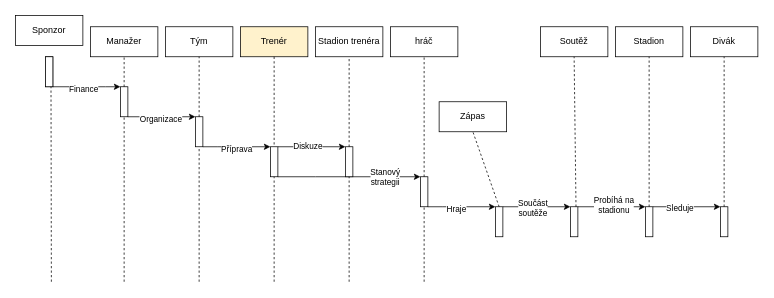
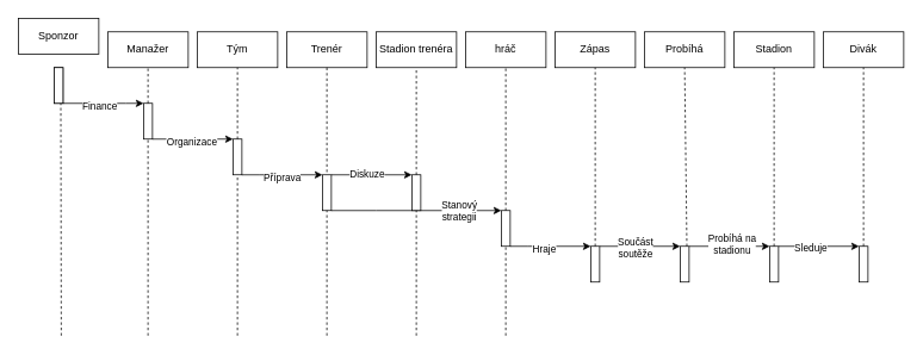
  <mxCell id="0" />
  <mxCell id="1" parent="0" />
  <mxCell id="2" value="Sponzor" style="rounded=0;whiteSpace=wrap;html=1;" vertex="1" parent="1"><mxGeometry x="20" y="20" width="90" height="40" as="geometry" /></mxCell>
  <mxCell id="3" value="Divák" style="rounded=0;whiteSpace=wrap;html=1;" vertex="1" parent="1"><mxGeometry x="920" y="35" width="90" height="40" as="geometry" /></mxCell>
  <mxCell id="4" value="Stadion" style="rounded=0;whiteSpace=wrap;html=1;" vertex="1" parent="1"><mxGeometry x="820" y="35" width="90" height="40" as="geometry" /></mxCell>
- <mxCell id="5" value="Soutěž" style="rounded=0;whiteSpace=wrap;html=1;" vertex="1" parent="1"><mxGeometry x="720" y="35" width="90" height="40" as="geometry" /></mxCell>
- <mxCell id="6" value="Zápas" style="rounded=0;whiteSpace=wrap;html=1;" vertex="1" parent="1"><mxGeometry x="585" y="135" width="90" height="40" as="geometry" /></mxCell>
+ <mxCell id="5" value="Probíhá" style="rounded=0;whiteSpace=wrap;html=1;" vertex="1" parent="1"><mxGeometry x="720" y="35" width="90" height="40" as="geometry" /></mxCell>
+ <mxCell id="6" value="Zápas" style="rounded=0;whiteSpace=wrap;html=1;" vertex="1" parent="1"><mxGeometry x="620" y="35" width="90" height="40" as="geometry" /></mxCell>
  <mxCell id="7" value="hráč" style="rounded=0;whiteSpace=wrap;html=1;" vertex="1" parent="1"><mxGeometry x="520" y="35" width="90" height="40" as="geometry" /></mxCell>
  <mxCell id="8" value="Stadion trenéra" style="rounded=0;whiteSpace=wrap;html=1;" vertex="1" parent="1"><mxGeometry x="420" y="35" width="90" height="40" as="geometry" /></mxCell>
- <mxCell id="9" value="Trenér" style="rounded=0;whiteSpace=wrap;html=1;fillColor=#fff2cc;" vertex="1" parent="1"><mxGeometry x="320" y="35" width="90" height="40" as="geometry" /></mxCell>
+ <mxCell id="9" value="Trenér" style="rounded=0;whiteSpace=wrap;html=1;" vertex="1" parent="1"><mxGeometry x="320" y="35" width="90" height="40" as="geometry" /></mxCell>
  <mxCell id="10" value="Tým" style="rounded=0;whiteSpace=wrap;html=1;" vertex="1" parent="1"><mxGeometry x="220" y="35" width="90" height="40" as="geometry" /></mxCell>
  <mxCell id="11" value="Manažer" style="rounded=0;whiteSpace=wrap;html=1;" vertex="1" parent="1"><mxGeometry x="120" y="35" width="90" height="40" as="geometry" /></mxCell>
  <mxCell id="12" value="" style="rounded=0;whiteSpace=wrap;html=1;" vertex="1" parent="1"><mxGeometry x="60" y="75" width="10" height="40" as="geometry" /></mxCell>
  <mxCell id="13" style="edgeStyle=orthogonalEdgeStyle;rounded=0;orthogonalLoop=1;jettySize=auto;html=1;exitX=1;exitY=1;exitDx=0;exitDy=0;entryX=0;entryY=0;entryDx=0;entryDy=0;" edge="1" parent="1" source="15" target="22"><mxGeometry relative="1" as="geometry"><Array as="points"><mxPoint x="140" y="115" /><mxPoint x="140" y="115" /></Array></mxGeometry></mxCell>
  <mxCell id="14" value="Finance" style="edgeLabel;html=1;align=center;verticalAlign=middle;resizable=0;points=[];" vertex="1" connectable="0" parent="13"><mxGeometry x="-0.107" y="-3" relative="1" as="geometry"><mxPoint as="offset" /></mxGeometry></mxCell>
  <mxCell id="15" value="" style="rounded=0;whiteSpace=wrap;html=1;" vertex="1" parent="1"><mxGeometry x="60" y="75" width="10" height="40" as="geometry" /></mxCell>
  <mxCell id="16" style="edgeStyle=orthogonalEdgeStyle;rounded=0;orthogonalLoop=1;jettySize=auto;html=1;exitX=1;exitY=0;exitDx=0;exitDy=0;entryX=0;entryY=0;entryDx=0;entryDy=0;" edge="1" parent="1" source="18" target="19"><mxGeometry relative="1" as="geometry"><Array as="points"><mxPoint x="920" y="275" /><mxPoint x="920" y="275" /></Array></mxGeometry></mxCell>
  <mxCell id="17" value="Sleduje" style="edgeLabel;html=1;align=center;verticalAlign=middle;resizable=0;points=[];" vertex="1" connectable="0" parent="16"><mxGeometry x="-0.227" y="-1" relative="1" as="geometry"><mxPoint as="offset" /></mxGeometry></mxCell>
  <mxCell id="18" value="" style="rounded=0;whiteSpace=wrap;html=1;" vertex="1" parent="1"><mxGeometry x="860" y="275" width="10" height="40" as="geometry" /></mxCell>
  <mxCell id="19" value="" style="rounded=0;whiteSpace=wrap;html=1;" vertex="1" parent="1"><mxGeometry x="960" y="275" width="10" height="40" as="geometry" /></mxCell>
  <mxCell id="20" style="edgeStyle=orthogonalEdgeStyle;rounded=0;orthogonalLoop=1;jettySize=auto;html=1;exitX=1;exitY=1;exitDx=0;exitDy=0;entryX=0;entryY=0;entryDx=0;entryDy=0;" edge="1" parent="1" source="22" target="25"><mxGeometry relative="1" as="geometry"><Array as="points"><mxPoint x="190" y="155" /><mxPoint x="190" y="155" /></Array></mxGeometry></mxCell>
  <mxCell id="21" value="Organizace" style="edgeLabel;html=1;align=center;verticalAlign=middle;resizable=0;points=[];" vertex="1" connectable="0" parent="20"><mxGeometry x="-0.044" y="-3" relative="1" as="geometry"><mxPoint as="offset" /></mxGeometry></mxCell>
  <mxCell id="22" value="" style="rounded=0;whiteSpace=wrap;html=1;" vertex="1" parent="1"><mxGeometry x="160" y="115" width="10" height="40" as="geometry" /></mxCell>
  <mxCell id="23" style="edgeStyle=orthogonalEdgeStyle;rounded=0;orthogonalLoop=1;jettySize=auto;html=1;exitX=1;exitY=1;exitDx=0;exitDy=0;entryX=0;entryY=0;entryDx=0;entryDy=0;" edge="1" parent="1" source="25" target="30"><mxGeometry relative="1" as="geometry"><Array as="points"><mxPoint x="290" y="195" /><mxPoint x="290" y="195" /></Array></mxGeometry></mxCell>
  <mxCell id="24" value="Příprava" style="edgeLabel;html=1;align=center;verticalAlign=middle;resizable=0;points=[];" vertex="1" connectable="0" parent="23"><mxGeometry x="-0.027" y="-2" relative="1" as="geometry"><mxPoint as="offset" /></mxGeometry></mxCell>
  <mxCell id="25" value="" style="rounded=0;whiteSpace=wrap;html=1;" vertex="1" parent="1"><mxGeometry x="260" y="155" width="10" height="40" as="geometry" /></mxCell>
  <mxCell id="26" style="edgeStyle=orthogonalEdgeStyle;rounded=0;orthogonalLoop=1;jettySize=auto;html=1;exitX=1;exitY=0;exitDx=0;exitDy=0;entryX=0;entryY=0;entryDx=0;entryDy=0;" edge="1" parent="1" source="30" target="45"><mxGeometry relative="1" as="geometry"><Array as="points"><mxPoint x="410" y="195" /><mxPoint x="410" y="195" /></Array></mxGeometry></mxCell>
  <mxCell id="27" value="Diskuze" style="edgeLabel;html=1;align=center;verticalAlign=middle;resizable=0;points=[];" vertex="1" connectable="0" parent="26"><mxGeometry x="-0.138" y="1" relative="1" as="geometry"><mxPoint as="offset" /></mxGeometry></mxCell>
  <mxCell id="28" style="edgeStyle=orthogonalEdgeStyle;rounded=0;orthogonalLoop=1;jettySize=auto;html=1;exitX=1;exitY=1;exitDx=0;exitDy=0;entryX=0;entryY=0;entryDx=0;entryDy=0;" edge="1" parent="1" source="30" target="36"><mxGeometry relative="1" as="geometry"><Array as="points"><mxPoint x="420" y="235" /><mxPoint x="420" y="235" /></Array></mxGeometry></mxCell>
  <mxCell id="29" value="Stanový&lt;div&gt;strategii&lt;/div&gt;" style="edgeLabel;html=1;align=center;verticalAlign=middle;resizable=0;points=[];" vertex="1" connectable="0" parent="28"><mxGeometry x="0.499" relative="1" as="geometry"><mxPoint as="offset" /></mxGeometry></mxCell>
  <mxCell id="30" value="" style="rounded=0;whiteSpace=wrap;html=1;" vertex="1" parent="1"><mxGeometry x="360" y="195" width="10" height="40" as="geometry" /></mxCell>
  <mxCell id="31" style="edgeStyle=orthogonalEdgeStyle;rounded=0;orthogonalLoop=1;jettySize=auto;html=1;exitX=1;exitY=0;exitDx=0;exitDy=0;entryX=0;entryY=0;entryDx=0;entryDy=0;" edge="1" parent="1" source="33" target="18"><mxGeometry relative="1" as="geometry"><Array as="points"><mxPoint x="820" y="275" /><mxPoint x="820" y="275" /></Array></mxGeometry></mxCell>
  <mxCell id="32" value="Probíhá na&lt;div&gt;stadionu&lt;/div&gt;" style="edgeLabel;html=1;align=center;verticalAlign=middle;resizable=0;points=[];" vertex="1" connectable="0" parent="31"><mxGeometry x="0.04" y="3" relative="1" as="geometry"><mxPoint as="offset" /></mxGeometry></mxCell>
  <mxCell id="33" value="" style="rounded=0;whiteSpace=wrap;html=1;" vertex="1" parent="1"><mxGeometry x="760" y="275" width="10" height="40" as="geometry" /></mxCell>
  <mxCell id="34" style="edgeStyle=orthogonalEdgeStyle;rounded=0;orthogonalLoop=1;jettySize=auto;html=1;exitX=1;exitY=1;exitDx=0;exitDy=0;entryX=0;entryY=0;entryDx=0;entryDy=0;" edge="1" parent="1" source="36" target="39"><mxGeometry relative="1" as="geometry"><Array as="points"><mxPoint x="590" y="275" /><mxPoint x="590" y="275" /></Array></mxGeometry></mxCell>
  <mxCell id="35" value="Hraje" style="edgeLabel;html=1;align=center;verticalAlign=middle;resizable=0;points=[];" vertex="1" connectable="0" parent="34"><mxGeometry x="-0.182" y="-3" relative="1" as="geometry"><mxPoint as="offset" /></mxGeometry></mxCell>
  <mxCell id="36" value="" style="rounded=0;whiteSpace=wrap;html=1;" vertex="1" parent="1"><mxGeometry x="560" y="235" width="10" height="40" as="geometry" /></mxCell>
  <mxCell id="37" style="edgeStyle=orthogonalEdgeStyle;rounded=0;orthogonalLoop=1;jettySize=auto;html=1;exitX=1;exitY=0;exitDx=0;exitDy=0;entryX=0;entryY=0;entryDx=0;entryDy=0;" edge="1" parent="1" source="39" target="33"><mxGeometry relative="1" as="geometry"><Array as="points"><mxPoint x="720" y="275" /><mxPoint x="720" y="275" /></Array></mxGeometry></mxCell>
  <mxCell id="38" value="Součást&lt;div&gt;soutěže&lt;/div&gt;" style="edgeLabel;html=1;align=center;verticalAlign=middle;resizable=0;points=[];" vertex="1" connectable="0" parent="37"><mxGeometry x="-0.138" y="-1" relative="1" as="geometry"><mxPoint as="offset" /></mxGeometry></mxCell>
  <mxCell id="39" value="" style="rounded=0;whiteSpace=wrap;html=1;" vertex="1" parent="1"><mxGeometry x="660" y="275" width="10" height="40" as="geometry" /></mxCell>
  <mxCell id="40" value="" style="endArrow=none;dashed=1;html=1;rounded=0;entryX=0.5;entryY=1;entryDx=0;entryDy=0;" edge="1" parent="1" target="25"><mxGeometry width="50" height="50" relative="1" as="geometry"><mxPoint x="265" y="375" as="sourcePoint" /><mxPoint x="0" y="275" as="targetPoint" /></mxGeometry></mxCell>
  <mxCell id="41" value="" style="endArrow=none;dashed=1;html=1;rounded=0;entryX=0.5;entryY=1;entryDx=0;entryDy=0;exitX=0.5;exitY=0;exitDx=0;exitDy=0;" edge="1" parent="1" source="25" target="10"><mxGeometry width="50" height="50" relative="1" as="geometry"><mxPoint x="-50" y="325" as="sourcePoint" /><mxPoint x="0" y="275" as="targetPoint" /></mxGeometry></mxCell>
  <mxCell id="42" value="" style="endArrow=none;dashed=1;html=1;rounded=0;" edge="1" parent="1"><mxGeometry width="50" height="50" relative="1" as="geometry"><mxPoint x="165" y="375" as="sourcePoint" /><mxPoint x="165" y="155" as="targetPoint" /></mxGeometry></mxCell>
  <mxCell id="43" value="" style="endArrow=none;dashed=1;html=1;rounded=0;entryX=0.5;entryY=1;entryDx=0;entryDy=0;exitX=0.5;exitY=0;exitDx=0;exitDy=0;" edge="1" parent="1" source="22" target="11"><mxGeometry width="50" height="50" relative="1" as="geometry"><mxPoint x="-50" y="325" as="sourcePoint" /><mxPoint x="0" y="275" as="targetPoint" /></mxGeometry></mxCell>
  <mxCell id="44" value="" style="endArrow=none;dashed=1;html=1;rounded=0;entryX=0.75;entryY=1;entryDx=0;entryDy=0;" edge="1" parent="1" target="15"><mxGeometry width="50" height="50" relative="1" as="geometry"><mxPoint x="68" y="375" as="sourcePoint" /><mxPoint x="0" y="275" as="targetPoint" /></mxGeometry></mxCell>
  <mxCell id="45" value="" style="rounded=0;whiteSpace=wrap;html=1;" vertex="1" parent="1"><mxGeometry x="460" y="195" width="10" height="40" as="geometry" /></mxCell>
  <mxCell id="46" value="" style="endArrow=none;dashed=1;html=1;rounded=0;entryX=0.5;entryY=1;entryDx=0;entryDy=0;" edge="1" parent="1" target="45"><mxGeometry width="50" height="50" relative="1" as="geometry"><mxPoint x="465" y="375" as="sourcePoint" /><mxPoint x="600" y="275" as="targetPoint" /></mxGeometry></mxCell>
  <mxCell id="47" value="" style="endArrow=none;dashed=1;html=1;rounded=0;entryX=0.5;entryY=1;entryDx=0;entryDy=0;" edge="1" parent="1" target="30"><mxGeometry width="50" height="50" relative="1" as="geometry"><mxPoint x="365" y="375" as="sourcePoint" /><mxPoint x="600" y="275" as="targetPoint" /></mxGeometry></mxCell>
  <mxCell id="48" value="" style="endArrow=none;dashed=1;html=1;rounded=0;entryX=0.5;entryY=1;entryDx=0;entryDy=0;exitX=0.5;exitY=0;exitDx=0;exitDy=0;" edge="1" parent="1" source="45" target="8"><mxGeometry width="50" height="50" relative="1" as="geometry"><mxPoint x="465" y="185" as="sourcePoint" /><mxPoint x="600" y="275" as="targetPoint" /></mxGeometry></mxCell>
  <mxCell id="49" value="" style="endArrow=none;dashed=1;html=1;rounded=0;entryX=0.5;entryY=0;entryDx=0;entryDy=0;exitX=0.5;exitY=1;exitDx=0;exitDy=0;" edge="1" parent="1" source="9" target="30"><mxGeometry width="50" height="50" relative="1" as="geometry"><mxPoint x="550" y="325" as="sourcePoint" /><mxPoint x="600" y="275" as="targetPoint" /></mxGeometry></mxCell>
  <mxCell id="50" value="" style="endArrow=none;dashed=1;html=1;rounded=0;entryX=0.5;entryY=1;entryDx=0;entryDy=0;" edge="1" parent="1" target="36"><mxGeometry width="50" height="50" relative="1" as="geometry"><mxPoint x="565" y="375" as="sourcePoint" /><mxPoint x="600" y="275" as="targetPoint" /></mxGeometry></mxCell>
  <mxCell id="51" value="" style="endArrow=none;dashed=1;html=1;rounded=0;entryX=0.5;entryY=1;entryDx=0;entryDy=0;exitX=0.5;exitY=0;exitDx=0;exitDy=0;" edge="1" parent="1" source="19" target="3"><mxGeometry width="50" height="50" relative="1" as="geometry"><mxPoint x="550" y="325" as="sourcePoint" /><mxPoint x="600" y="275" as="targetPoint" /></mxGeometry></mxCell>
  <mxCell id="52" value="" style="endArrow=none;dashed=1;html=1;rounded=0;entryX=0.5;entryY=1;entryDx=0;entryDy=0;exitX=0.5;exitY=0;exitDx=0;exitDy=0;" edge="1" parent="1" source="18" target="4"><mxGeometry width="50" height="50" relative="1" as="geometry"><mxPoint x="550" y="325" as="sourcePoint" /><mxPoint x="600" y="275" as="targetPoint" /></mxGeometry></mxCell>
  <mxCell id="53" value="" style="endArrow=none;dashed=1;html=1;rounded=0;entryX=0.5;entryY=1;entryDx=0;entryDy=0;exitX=0.75;exitY=0;exitDx=0;exitDy=0;" edge="1" parent="1" source="33" target="5"><mxGeometry width="50" height="50" relative="1" as="geometry"><mxPoint x="550" y="325" as="sourcePoint" /><mxPoint x="600" y="275" as="targetPoint" /></mxGeometry></mxCell>
  <mxCell id="54" value="" style="endArrow=none;dashed=1;html=1;rounded=0;entryX=0.5;entryY=1;entryDx=0;entryDy=0;exitX=0.5;exitY=0;exitDx=0;exitDy=0;" edge="1" parent="1" source="39" target="6"><mxGeometry width="50" height="50" relative="1" as="geometry"><mxPoint x="550" y="325" as="sourcePoint" /><mxPoint x="600" y="275" as="targetPoint" /></mxGeometry></mxCell>
  <mxCell id="55" value="" style="endArrow=none;dashed=1;html=1;rounded=0;entryX=0.5;entryY=1;entryDx=0;entryDy=0;exitX=0.5;exitY=0;exitDx=0;exitDy=0;" edge="1" parent="1" source="36" target="7"><mxGeometry width="50" height="50" relative="1" as="geometry"><mxPoint x="550" y="325" as="sourcePoint" /><mxPoint x="600" y="275" as="targetPoint" /></mxGeometry></mxCell>
